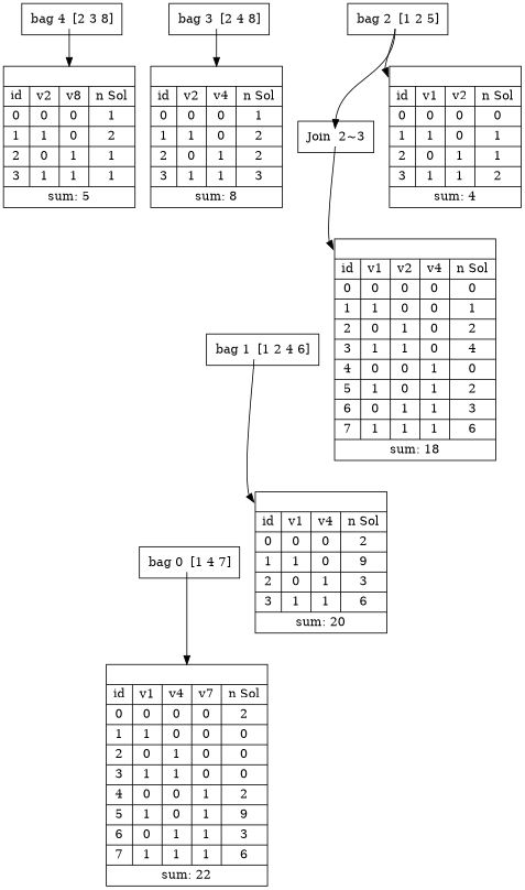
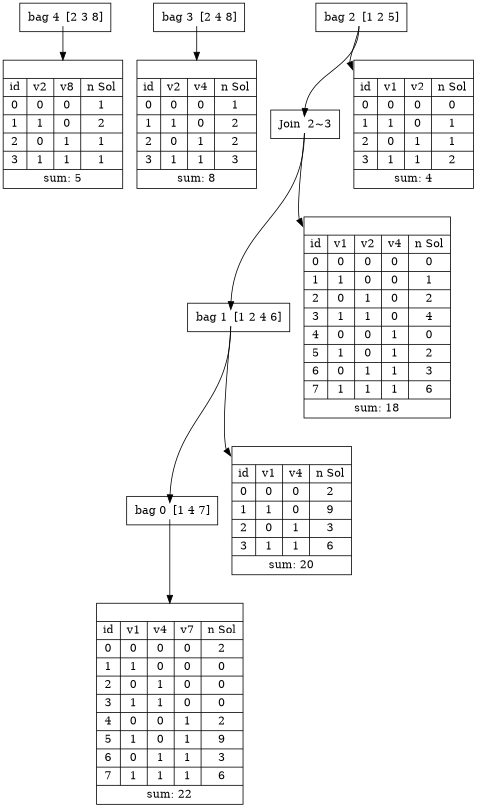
  digraph {
    node [shape=rect]
    edge [headport=anchor tailport=anchor]
    n1 [label=<<TABLE BORDER="0" CELLBORDER="0" CELLSPACING="0">               <TR><TD BGCOLOR="white">bag 4</TD><TD PORT="anchor"></TD><TD>[2 3 8]</TD></TR></TABLE>>]
    n2 [label="{<anchor> |{{id|0|1|2|3}|{v2|0|1|0|1}|{v8|0|0|1|1}|{n Sol|1|2|1|1}}|sum: 5}" shape=record]
    n3 [label=<<TABLE BORDER="0" CELLBORDER="0" CELLSPACING="0">               <TR><TD BGCOLOR="white">bag 3</TD><TD PORT="anchor"></TD><TD>[2 4 8]</TD></TR></TABLE>>]
    n4 [label="{<anchor> |{{id|0|1|2|3}|{v2|0|1|0|1}|{v4|0|0|1|1}|{n Sol|1|2|2|3}}|sum: 8}" shape=record]
    n5 [label=<<TABLE BORDER="0" CELLBORDER="0" CELLSPACING="0">               <TR><TD BGCOLOR="white">Join</TD><TD PORT="anchor"></TD><TD>2~3</TD></TR></TABLE>>]
    n6 [label=<<TABLE BORDER="0" CELLBORDER="0" CELLSPACING="0">               <TR><TD BGCOLOR="white">bag 1</TD><TD PORT="anchor"></TD><TD>[1 2 4 6]</TD></TR></TABLE>>]
    n7 [label="{<anchor> |{{id|0|1|2|3|4|5|6|7}|{v1|0|1|0|1|0|1|0|1}|{v2|0|0|1|1|0|0|1|1}|{v4|0|0|0|0|1|1|1|1}|{n Sol|0|1|2|4|0|2|3|6}}|sum: 18}" shape=record]
    n8 [label=<<TABLE BORDER="0" CELLBORDER="0" CELLSPACING="0">               <TR><TD BGCOLOR="white">bag 0</TD><TD PORT="anchor"></TD><TD>[1 4 7]</TD></TR></TABLE>>]
    n9 [label="{<anchor> |{{id|0|1|2|3}|{v1|0|1|0|1}|{v4|0|0|1|1}|{n Sol|2|9|3|6}}|sum: 20}" shape=record]
    n10 [label=<<TABLE BORDER="0" CELLBORDER="0" CELLSPACING="0">               <TR><TD BGCOLOR="white">bag 2</TD><TD PORT="anchor"></TD><TD>[1 2 5]</TD></TR></TABLE>>]
    n11 [label="{<anchor> |{{id|0|1|2|3}|{v1|0|1|0|1}|{v2|0|0|1|1}|{n Sol|0|1|1|2}}|sum: 4}" shape=record]
    n12 [label="{<anchor> |{{id|0|1|2|3|4|5|6|7}|{v1|0|1|0|1|0|1|0|1}|{v4|0|0|1|1|0|0|1|1}|{v7|0|0|0|0|1|1|1|1}|{n Sol|2|0|0|0|2|9|3|6}}|sum: 22}" shape=record]
    n1 -> n2
    n3 -> n4
+   n5 -> n6
    n5 -> n7
+   n6 -> n8
    n6 -> n9
    n8 -> n12
    n10 -> n5
    n10 -> n11
  }
